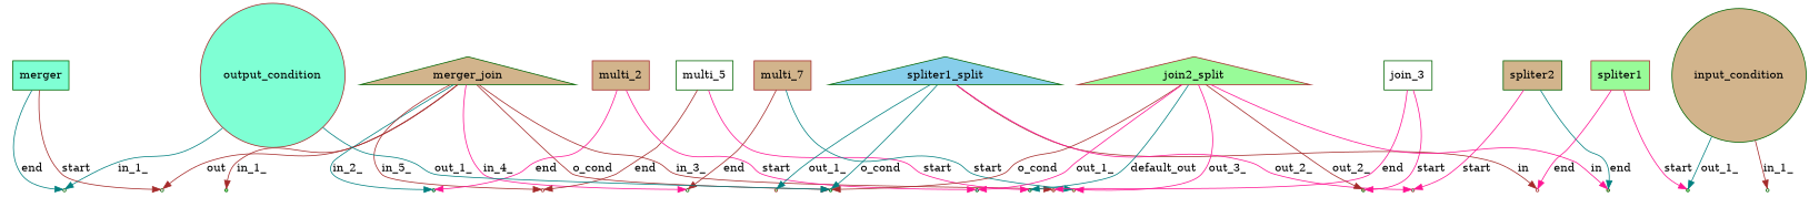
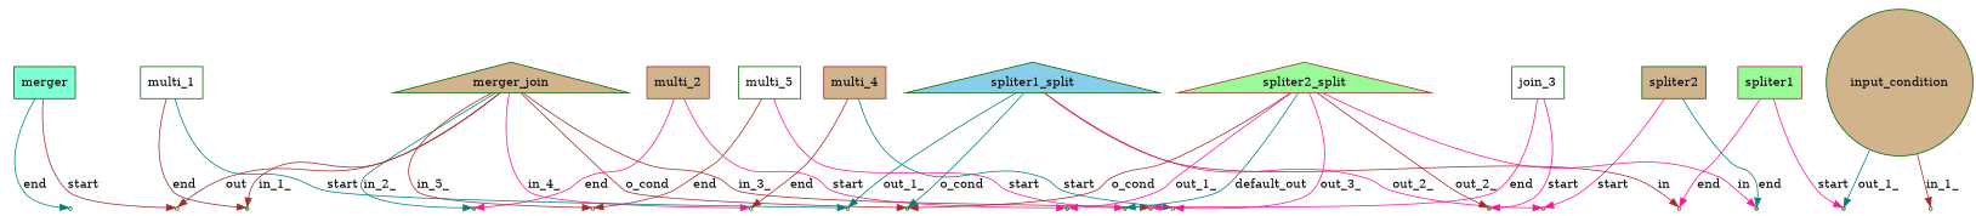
  digraph {
    node [color=darkgreen fillcolor=white shape=point style=filled]
    edge [color=brown]
    merger_join [fillcolor=tan shape=triangle]
    _multi_1_merger_join [fillcolor=palegreen]
    _multi_2_merger_join [fillcolor=skyblue]
    _multi_3_merger_join [color=brown fillcolor=tan]
    _multi_4_merger_join
    _multi_5_merger_join [color=brown]
    _merger_join_merger
    _output_condition_Ynet_spliter1_split_spliter2_split_merger_join [fillcolor=aquamarine]
    multi_5 [shape=box]
    _multi_5_spliter2_split [fillcolor=skyblue]
    multi_2 [color=brown fillcolor=tan shape=box]
    _multi_2_spliter2_split [fillcolor=skyblue]
+   multi_1 [shape=box]
    _multi_1_spliter1_split [color=brown fillcolor=palegreen]
-   multi_4 [color=brown fillcolor=tan shape=box label=multi_7]
+   multi_4 [color=brown fillcolor=tan shape=box]
    _multi_4_spliter2_split [color=brown fillcolor=palegreen]
-   output_condition [color=brown fillcolor=aquamarine shape=circle]
    _merger_output_condition
    n19 [label=join_3 shape=box]
    _multi_3_spliter2_split [fillcolor=tan]
    merger [fillcolor=aquamarine shape=box]
    spliter1_split [fillcolor=skyblue shape=triangle]
    _spliter1_split_spliter1 [color=brown]
    _spliter2_spliter1_split [color=brown fillcolor=aquamarine]
    spliter2 [fillcolor=tan shape=box]
    _spliter2_split_spliter2 [fillcolor=tan]
    spliter1 [color=brown fillcolor=palegreen shape=box]
    _spliter1_input_condition [fillcolor=palegreen]
    input_condition [fillcolor=tan shape=circle]
    _input_condition_Ynet
-   spliter2_split [color=brown fillcolor=palegreen shape=triangle label=join2_split]
+   spliter2_split [color=brown fillcolor=palegreen shape=triangle]
    merger_join -> _multi_1_merger_join [label=in_1_]
    merger_join -> _multi_2_merger_join [color=teal label=in_2_]
    merger_join -> _multi_3_merger_join [label=in_3_]
    merger_join -> _multi_4_merger_join [color=deeppink label=in_4_]
    merger_join -> _multi_5_merger_join [label=in_5_]
    merger_join -> _merger_join_merger [label=out]
    merger_join -> _output_condition_Ynet_spliter1_split_spliter2_split_merger_join [label=o_cond]
    multi_5 -> _multi_5_merger_join [label=end]
    multi_5 -> _multi_5_spliter2_split [color=deeppink label=start]
    multi_2 -> _multi_2_merger_join [color=deeppink label=end]
    multi_2 -> _multi_2_spliter2_split [color=deeppink label=start]
+   multi_1 -> _multi_1_merger_join [label=end]
+   multi_1 -> _multi_1_spliter1_split [color=teal label=start]
    multi_4 -> _multi_4_merger_join [label=end]
    multi_4 -> _multi_4_spliter2_split [color=teal label=start]
-   output_condition -> _output_condition_Ynet_spliter1_split_spliter2_split_merger_join [color=teal label=out_1_]
-   output_condition -> _merger_output_condition [color=teal label=in_1_]
    n19 -> _multi_3_merger_join [color=deeppink label=end]
    n19 -> _multi_3_spliter2_split [color=deeppink label=start]
    merger -> _merger_join_merger [label=start]
    merger -> _merger_output_condition [color=teal label=end]
    spliter1_split -> _output_condition_Ynet_spliter1_split_spliter2_split_merger_join [color=teal label=o_cond]
    spliter1_split -> _multi_1_spliter1_split [color=teal label=out_1_]
    spliter1_split -> _spliter1_split_spliter1 [label=in]
    spliter1_split -> _spliter2_spliter1_split [color=deeppink label=out_2_]
    spliter2 -> _spliter2_spliter1_split [color=deeppink label=start]
    spliter2 -> _spliter2_split_spliter2 [color=teal label=end]
    spliter1 -> _spliter1_split_spliter1 [color=deeppink label=end]
    spliter1 -> _spliter1_input_condition [color=deeppink label=start]
    input_condition -> _spliter1_input_condition [color=teal label=out_1_]
    input_condition -> _input_condition_Ynet [label=in_1_]
    spliter2_split -> _output_condition_Ynet_spliter1_split_spliter2_split_merger_join [label=o_cond]
    spliter2_split -> _multi_5_spliter2_split [color=teal label=default_out]
    spliter2_split -> _multi_2_spliter2_split [color=deeppink label=out_1_]
    spliter2_split -> _multi_4_spliter2_split [color=deeppink label=out_3_]
    spliter2_split -> _multi_3_spliter2_split [label=out_2_]
    spliter2_split -> _spliter2_split_spliter2 [color=deeppink label=in]
  }
